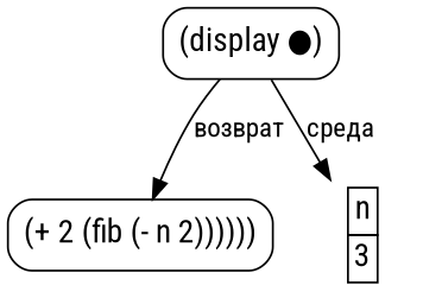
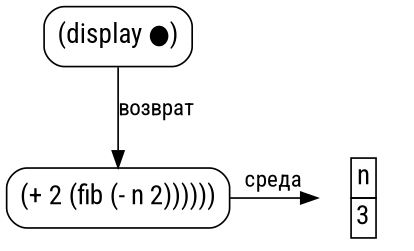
  digraph {
    fontname="Roboto Condensed"
    node [fontname="Roboto Condensed" fontsize=16 shape=rect style=rounded]
    edge [fontname="Roboto Condensed"]
    n1 [label="(+ 2 (fib (- n 2))))))\n"]
    n2 [label=<       <table border="0" cellborder="1" cellspacing="0">       <tr><td>n</td></tr>       <tr><td>3</td></tr>       </table>     > shape=none]
    n3 [label="(display ●)"]
    subgraph sub_1 {
      rank=same
      n1
      n2
    }
-   n3 -> n2 [label="среда"]
+   n1 -> n2 [label="среда"]
    n3 -> n1 [label="возврат"]
  }
